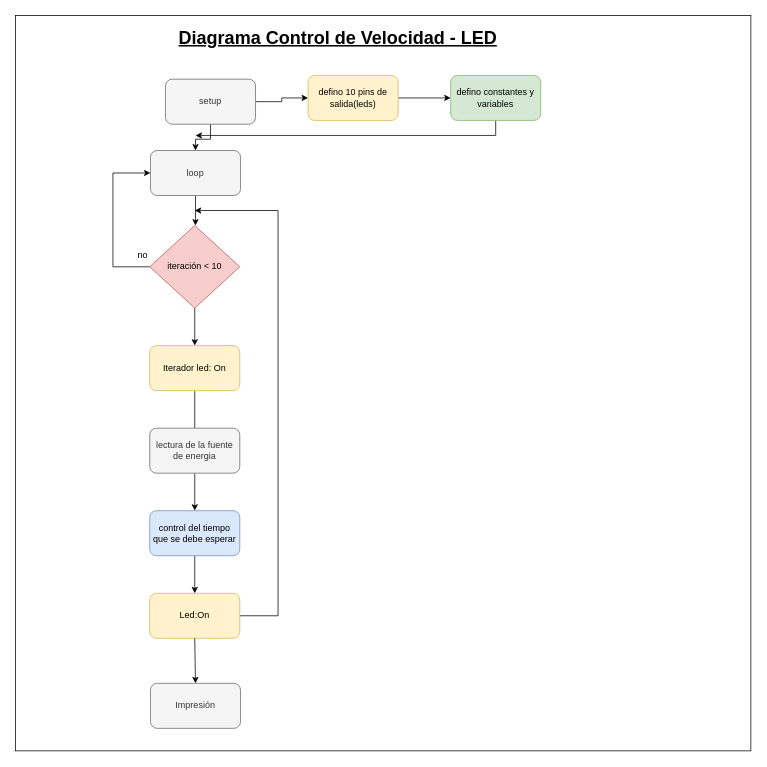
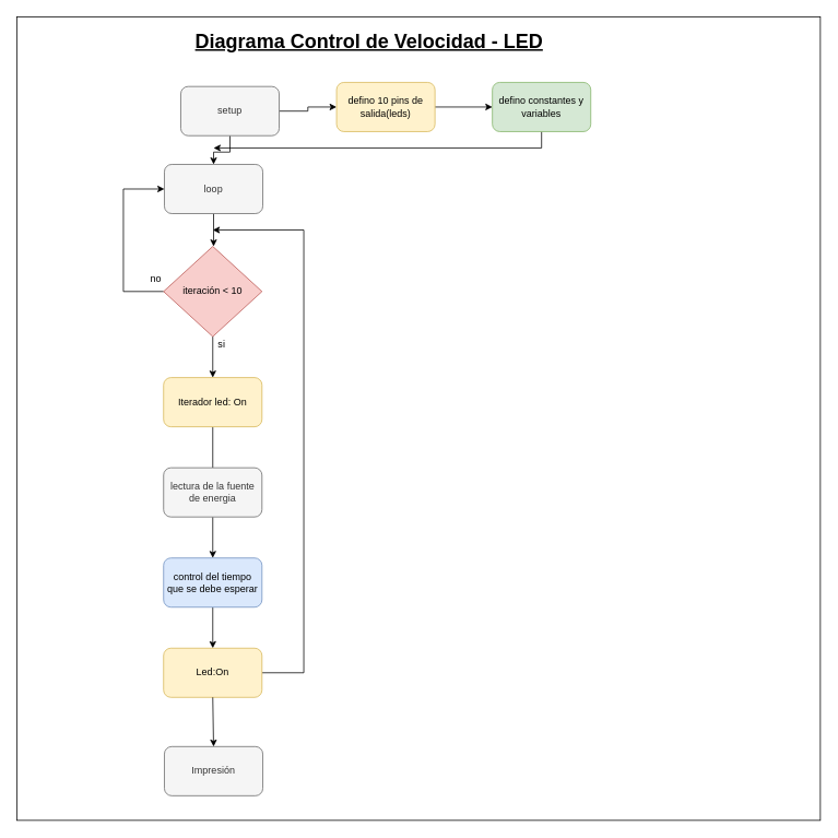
  <mxCell id="0" />
  <mxCell id="1" parent="0" />
  <mxCell id="2" value="" style="whiteSpace=wrap;html=1;aspect=fixed;" vertex="1" parent="1"><mxGeometry x="20" y="20" width="980" height="980" as="geometry" /></mxCell>
  <mxCell id="3" value="" style="edgeStyle=orthogonalEdgeStyle;rounded=0;orthogonalLoop=1;jettySize=auto;html=1;" edge="1" parent="1" source="5" target="20"><mxGeometry relative="1" as="geometry" /></mxCell>
  <mxCell id="4" value="" style="edgeStyle=orthogonalEdgeStyle;rounded=0;orthogonalLoop=1;jettySize=auto;html=1;" edge="1" parent="1" source="5" target="7"><mxGeometry relative="1" as="geometry" /></mxCell>
  <mxCell id="5" value="setup" style="rounded=1;whiteSpace=wrap;html=1;fillColor=#f5f5f5;strokeColor=#666666;fontColor=#333333;" vertex="1" parent="1"><mxGeometry x="220" y="105" width="120" height="60" as="geometry" /></mxCell>
  <mxCell id="6" value="" style="edgeStyle=orthogonalEdgeStyle;rounded=0;orthogonalLoop=1;jettySize=auto;html=1;" edge="1" parent="1" source="7"><mxGeometry relative="1" as="geometry"><mxPoint x="260" y="300" as="targetPoint" /></mxGeometry></mxCell>
  <mxCell id="7" value="loop" style="rounded=1;whiteSpace=wrap;html=1;fillColor=#f5f5f5;strokeColor=#666666;fontColor=#333333;" vertex="1" parent="1"><mxGeometry x="200" y="200" width="120" height="60" as="geometry" /></mxCell>
  <mxCell id="8" style="edgeStyle=orthogonalEdgeStyle;rounded=0;orthogonalLoop=1;jettySize=auto;html=1;" edge="1" parent="1" source="10"><mxGeometry relative="1" as="geometry"><mxPoint x="200" y="230" as="targetPoint" /><Array as="points"><mxPoint x="150" y="355" /><mxPoint x="150" y="230" /><mxPoint x="200" y="230" /></Array></mxGeometry></mxCell>
  <mxCell id="9" value="" style="edgeStyle=orthogonalEdgeStyle;rounded=0;orthogonalLoop=1;jettySize=auto;html=1;entryX=0.5;entryY=0;entryDx=0;entryDy=0;" edge="1" parent="1" source="10" target="12"><mxGeometry relative="1" as="geometry" /></mxCell>
  <mxCell id="10" value="iteración &amp;lt; 10" style="rhombus;whiteSpace=wrap;html=1;fillColor=#f8cecc;strokeColor=#b85450;" vertex="1" parent="1"><mxGeometry x="199" y="300" width="120" height="110" as="geometry" /></mxCell>
  <mxCell id="11" value="" style="edgeStyle=orthogonalEdgeStyle;rounded=0;orthogonalLoop=1;jettySize=auto;html=1;endArrow=none;" edge="1" parent="1" source="12" target="14"><mxGeometry relative="1" as="geometry" /></mxCell>
  <mxCell id="12" value="Iterador led: On" style="rounded=1;whiteSpace=wrap;html=1;fillColor=#fff2cc;strokeColor=#d6b656;" vertex="1" parent="1"><mxGeometry x="199" y="460" width="120" height="60" as="geometry" /></mxCell>
  <mxCell id="13" value="" style="edgeStyle=orthogonalEdgeStyle;rounded=0;orthogonalLoop=1;jettySize=auto;html=1;" edge="1" parent="1" source="14" target="16"><mxGeometry relative="1" as="geometry" /></mxCell>
  <mxCell id="14" value="lectura de la fuente de energia" style="rounded=1;whiteSpace=wrap;html=1;fillColor=#f5f5f5;strokeColor=#666666;fontColor=#333333;" vertex="1" parent="1"><mxGeometry x="199" y="570" width="120" height="60" as="geometry" /></mxCell>
  <mxCell id="15" value="" style="edgeStyle=orthogonalEdgeStyle;rounded=0;orthogonalLoop=1;jettySize=auto;html=1;" edge="1" parent="1" source="16" target="18"><mxGeometry relative="1" as="geometry" /></mxCell>
  <mxCell id="16" value="control del tiempo que se debe esperar" style="rounded=1;whiteSpace=wrap;html=1;fillColor=#dae8fc;strokeColor=#6c8ebf;" vertex="1" parent="1"><mxGeometry x="199" y="680" width="120" height="60" as="geometry" /></mxCell>
  <mxCell id="17" style="edgeStyle=orthogonalEdgeStyle;rounded=0;orthogonalLoop=1;jettySize=auto;html=1;" edge="1" parent="1" source="18"><mxGeometry relative="1" as="geometry"><mxPoint x="259" y="280" as="targetPoint" /><Array as="points"><mxPoint x="370" y="820" /><mxPoint x="370" y="280" /></Array></mxGeometry></mxCell>
  <mxCell id="18" value="Led:On" style="rounded=1;whiteSpace=wrap;html=1;fillColor=#fff2cc;strokeColor=#d6b656;" vertex="1" parent="1"><mxGeometry x="199" y="790" width="120" height="60" as="geometry" /></mxCell>
  <mxCell id="19" value="" style="edgeStyle=orthogonalEdgeStyle;rounded=0;orthogonalLoop=1;jettySize=auto;html=1;" edge="1" parent="1" source="20" target="22"><mxGeometry relative="1" as="geometry" /></mxCell>
  <mxCell id="20" value="defino 10 pins de salida(leds)" style="rounded=1;whiteSpace=wrap;html=1;fillColor=#fff2cc;strokeColor=#d6b656;" vertex="1" parent="1"><mxGeometry x="410" y="100" width="120" height="60" as="geometry" /></mxCell>
  <mxCell id="21" style="edgeStyle=orthogonalEdgeStyle;rounded=0;orthogonalLoop=1;jettySize=auto;html=1;" edge="1" parent="1" source="22"><mxGeometry relative="1" as="geometry"><mxPoint x="260" y="180" as="targetPoint" /><Array as="points"><mxPoint x="660" y="180" /></Array></mxGeometry></mxCell>
  <mxCell id="22" value="defino constantes y variables" style="rounded=1;whiteSpace=wrap;html=1;fillColor=#d5e8d4;strokeColor=#82b366;" vertex="1" parent="1"><mxGeometry x="600" y="100" width="120" height="60" as="geometry" /></mxCell>
  <mxCell id="23" value="no" style="text;html=1;strokeColor=none;fillColor=none;align=center;verticalAlign=middle;whiteSpace=wrap;rounded=0;" vertex="1" parent="1"><mxGeometry x="170" y="330" width="40" height="20" as="geometry" /></mxCell>
  <mxCell id="24" value="&lt;br&gt;&lt;h1 id=&quot;d_page_title&quot; class=&quot;d2l-heading-title&quot;&gt;&lt;span class=&quot;vui-heading-1&quot;&gt;Diagrama Control de Velocidad - LED&lt;/span&gt;&lt;/h1&gt;&lt;br&gt;" style="text;html=1;strokeColor=none;fillColor=none;align=center;verticalAlign=middle;whiteSpace=wrap;rounded=0;fontStyle=5" vertex="1" parent="1"><mxGeometry x="235" y="40" width="430" height="20" as="geometry" /></mxCell>
+ <mxCell id="25" value="si" style="text;html=1;strokeColor=none;fillColor=none;align=center;verticalAlign=middle;whiteSpace=wrap;rounded=0;" vertex="1" parent="1"><mxGeometry x="250" y="410" width="40" height="20" as="geometry" /></mxCell>
  <mxCell id="26" value="Impresión" style="rounded=1;whiteSpace=wrap;html=1;fillColor=#f5f5f5;strokeColor=#666666;fontColor=#333333;" vertex="1" parent="1"><mxGeometry x="200" y="910" width="120" height="60" as="geometry" /></mxCell>
  <mxCell id="27" value="" style="endArrow=classic;html=1;exitX=0.5;exitY=1;exitDx=0;exitDy=0;entryX=0.5;entryY=0;entryDx=0;entryDy=0;" edge="1" parent="1" source="18" target="26"><mxGeometry width="50" height="50" relative="1" as="geometry"><mxPoint x="470" y="900" as="sourcePoint" /><mxPoint x="520" y="850" as="targetPoint" /></mxGeometry></mxCell>
